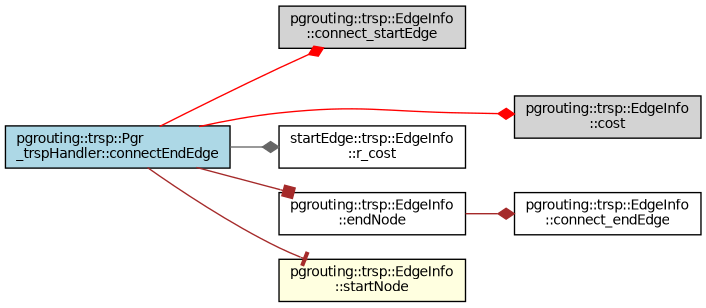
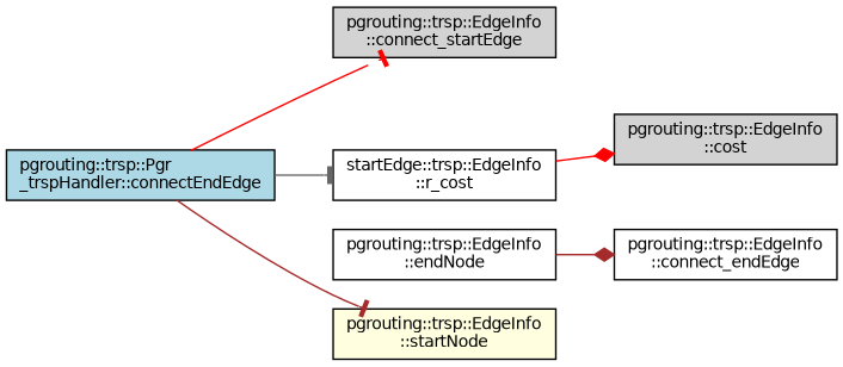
  digraph {
    rankdir=LR
    node [color=black fillcolor=white fontname=Helvetica fontsize=10 shape=record style=filled]
    edge [arrowhead=diamond color=brown fontname=Helvetica fontsize=10 labelfontname=Helvetica labelfontsize=10 style=solid]
    n1 [fillcolor=lightblue fontcolor=black height=0.2 label="pgrouting::trsp::Pgr\l_trspHandler::connectEndEdge" width=0.4]
    n2 [fillcolor=lightgrey height=0.2 label="pgrouting::trsp::EdgeInfo\l::connect_startEdge" width=0.4]
    n3 [fillcolor=lightgrey height=0.2 label="pgrouting::trsp::EdgeInfo\l::cost" width=0.4]
    n4 [height=0.2 label="pgrouting::trsp::EdgeInfo\l::endNode" width=0.4]
    n5 [height=0.2 label="startEdge::trsp::EdgeInfo\l::r_cost" width=0.4]
    n6 [fillcolor=lightyellow height=0.2 label="pgrouting::trsp::EdgeInfo\l::startNode" width=0.4]
    n7 [height=0.2 label="pgrouting::trsp::EdgeInfo\l::connect_endEdge" width=0.4]
-   n1 -> n2 [color=red]
-   n1 -> n3 [color=red]
-   n1 -> n4 [arrowhead=box]
-   n1 -> n5 [color=gray40]
+   n1 -> n2 [arrowhead=tee color=red]
+   n5 -> n3 [color=red]
+   n1 -> n5 [arrowhead=tee color=gray40]
    n1 -> n6 [arrowhead=tee]
    n4 -> n7
  }
